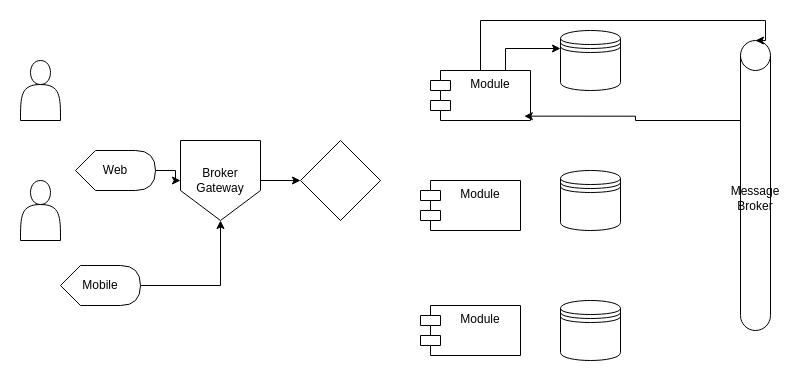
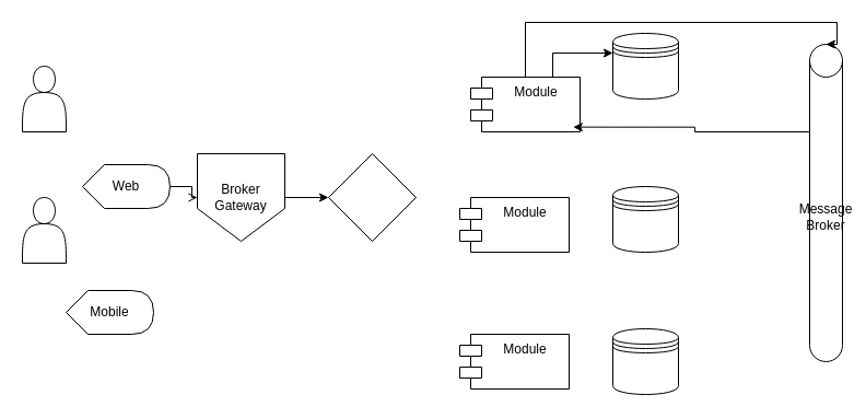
  <mxCell id="0" />
  <mxCell id="1" parent="0" />
  <mxCell id="2" value="" style="shape=actor;whiteSpace=wrap;html=1;" vertex="1" parent="1"><mxGeometry x="20" y="180" width="40" height="60" as="geometry" /></mxCell>
  <mxCell id="3" value="" style="shape=actor;whiteSpace=wrap;html=1;" vertex="1" parent="1"><mxGeometry x="20" y="60" width="40" height="60" as="geometry" /></mxCell>
- <mxCell id="4" style="edgeStyle=orthogonalEdgeStyle;rounded=0;orthogonalLoop=1;jettySize=auto;html=1;exitX=1;exitY=0.5;exitDx=0;exitDy=0;exitPerimeter=0;" edge="1" parent="1" source="5" target="12"><mxGeometry relative="1" as="geometry" /></mxCell>
+ <mxCell id="4" style="edgeStyle=orthogonalEdgeStyle;rounded=0;orthogonalLoop=1;jettySize=auto;html=1;exitX=1;exitY=0.5;exitDx=0;exitDy=0;exitPerimeter=0;endArrow=open;" edge="1" parent="1" source="5" target="12"><mxGeometry relative="1" as="geometry" /></mxCell>
  <mxCell id="5" value="Web" style="shape=display;whiteSpace=wrap;html=1;" vertex="1" parent="1"><mxGeometry x="75" y="150" width="80" height="40" as="geometry" /></mxCell>
- <mxCell id="6" style="edgeStyle=orthogonalEdgeStyle;rounded=0;orthogonalLoop=1;jettySize=auto;html=1;exitX=1;exitY=0.5;exitDx=0;exitDy=0;exitPerimeter=0;" edge="1" parent="1" source="7" target="12"><mxGeometry relative="1" as="geometry" /></mxCell>
  <mxCell id="7" value="Mobile" style="shape=display;whiteSpace=wrap;html=1;" vertex="1" parent="1"><mxGeometry x="60" y="265" width="80" height="40" as="geometry" /></mxCell>
  <mxCell id="8" value="" style="shape=datastore;whiteSpace=wrap;html=1;" vertex="1" parent="1"><mxGeometry x="560" y="30" width="60" height="60" as="geometry" /></mxCell>
  <mxCell id="9" value="" style="shape=datastore;whiteSpace=wrap;html=1;" vertex="1" parent="1"><mxGeometry x="560" y="170" width="60" height="60" as="geometry" /></mxCell>
  <mxCell id="10" value="" style="shape=datastore;whiteSpace=wrap;html=1;" vertex="1" parent="1"><mxGeometry x="560" y="300" width="60" height="60" as="geometry" /></mxCell>
  <mxCell id="11" style="edgeStyle=orthogonalEdgeStyle;rounded=0;orthogonalLoop=1;jettySize=auto;html=1;exitX=1;exitY=0.5;exitDx=0;exitDy=0;entryX=0;entryY=0.5;entryDx=0;entryDy=0;" edge="1" parent="1" source="12" target="13"><mxGeometry relative="1" as="geometry" /></mxCell>
  <mxCell id="12" value="Broker Gateway" style="shape=offPageConnector;whiteSpace=wrap;html=1;" vertex="1" parent="1"><mxGeometry x="180" y="140" width="80" height="80" as="geometry" /></mxCell>
  <mxCell id="13" value="" style="rhombus;whiteSpace=wrap;html=1;" vertex="1" parent="1"><mxGeometry x="300" y="140" width="80" height="80" as="geometry" /></mxCell>
  <mxCell id="14" value="Module" style="shape=module;align=left;spacingLeft=20;align=center;verticalAlign=top;whiteSpace=wrap;html=1;" vertex="1" parent="1"><mxGeometry x="420" y="305" width="100" height="50" as="geometry" /></mxCell>
  <mxCell id="15" value="Module" style="shape=module;align=left;spacingLeft=20;align=center;verticalAlign=top;whiteSpace=wrap;html=1;" vertex="1" parent="1"><mxGeometry x="420" y="180" width="100" height="50" as="geometry" /></mxCell>
  <mxCell id="16" style="edgeStyle=orthogonalEdgeStyle;rounded=0;orthogonalLoop=1;jettySize=auto;html=1;exitX=0.75;exitY=0;exitDx=0;exitDy=0;entryX=0;entryY=0.3;entryDx=0;entryDy=0;" edge="1" parent="1" source="17" target="8"><mxGeometry relative="1" as="geometry" /></mxCell>
  <mxCell id="17" value="Module" style="shape=module;align=left;spacingLeft=20;align=center;verticalAlign=top;whiteSpace=wrap;html=1;" vertex="1" parent="1"><mxGeometry x="430" y="70" width="100" height="50" as="geometry" /></mxCell>
  <mxCell id="18" value="Message Broker" style="shape=cylinder3;whiteSpace=wrap;html=1;boundedLbl=1;backgroundOutline=1;size=15;" vertex="1" parent="1"><mxGeometry x="740" y="40" width="30" height="290" as="geometry" /></mxCell>
  <mxCell id="19" style="edgeStyle=orthogonalEdgeStyle;rounded=0;orthogonalLoop=1;jettySize=auto;html=1;entryX=0.5;entryY=0;entryDx=0;entryDy=0;entryPerimeter=0;" edge="1" parent="1" source="17" target="18"><mxGeometry relative="1" as="geometry"><Array as="points"><mxPoint x="480" y="20" /><mxPoint x="765" y="20" /></Array></mxGeometry></mxCell>
  <mxCell id="20" style="edgeStyle=orthogonalEdgeStyle;rounded=0;orthogonalLoop=1;jettySize=auto;html=1;exitX=0;exitY=0;exitDx=0;exitDy=80;exitPerimeter=0;entryX=0.938;entryY=0.913;entryDx=0;entryDy=0;entryPerimeter=0;" edge="1" parent="1" source="18" target="17"><mxGeometry relative="1" as="geometry" /></mxCell>
